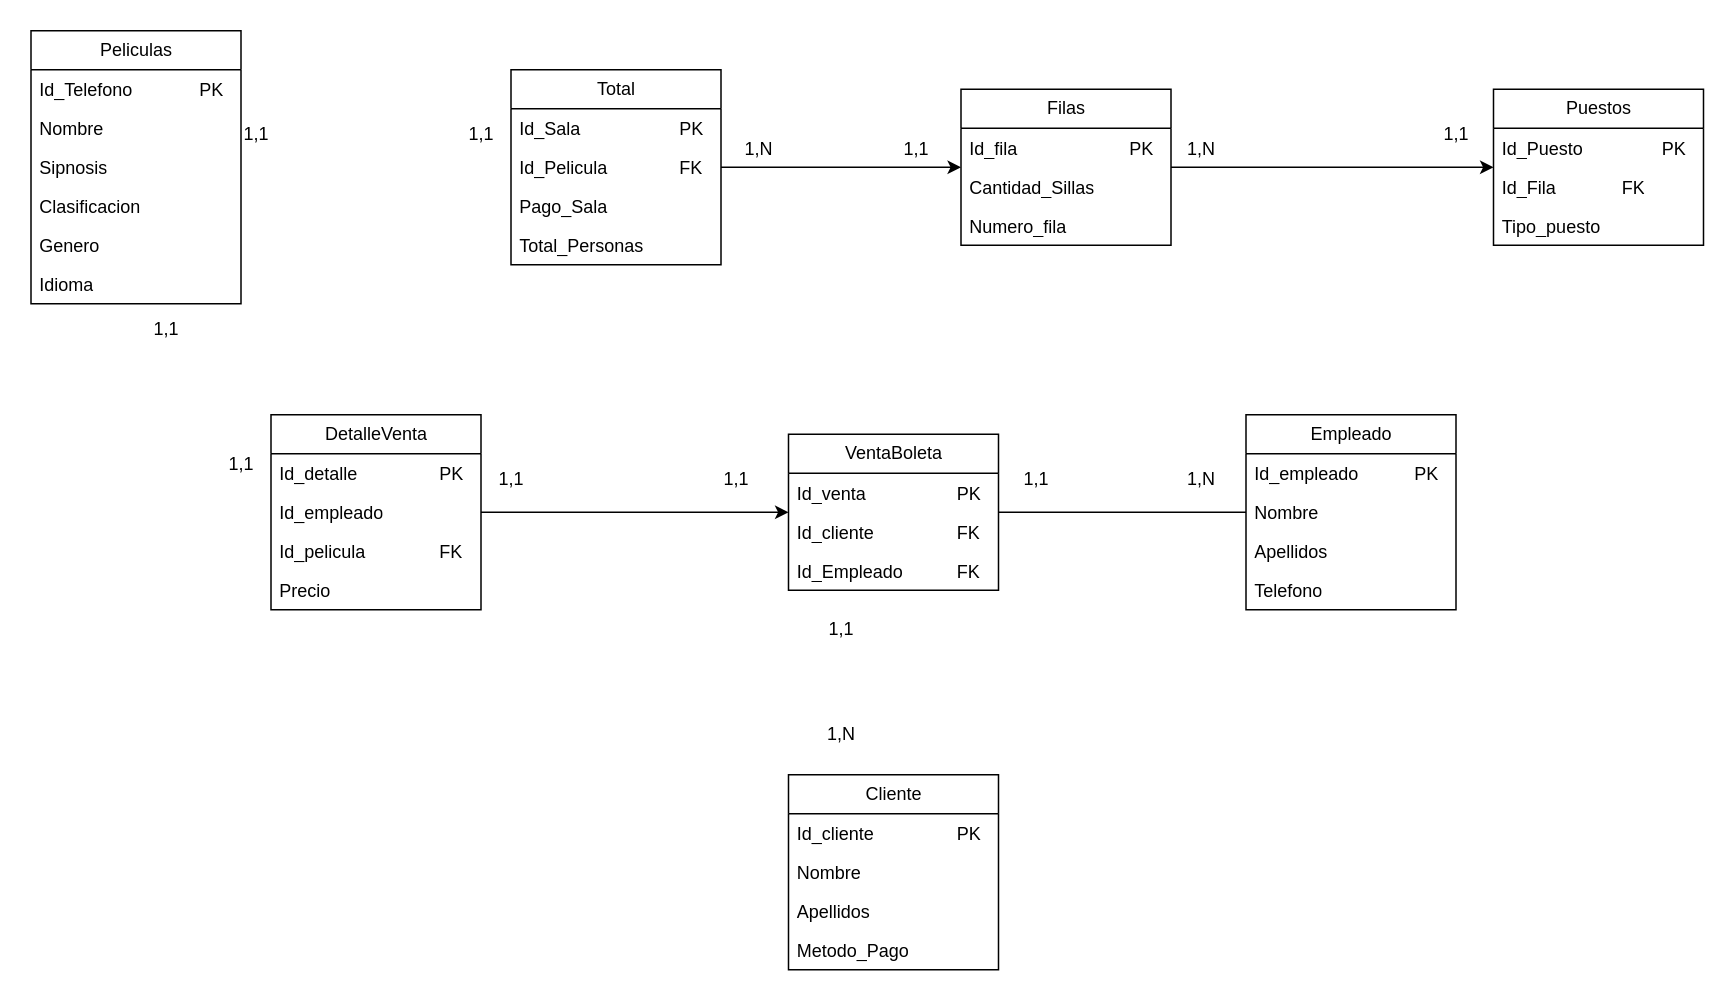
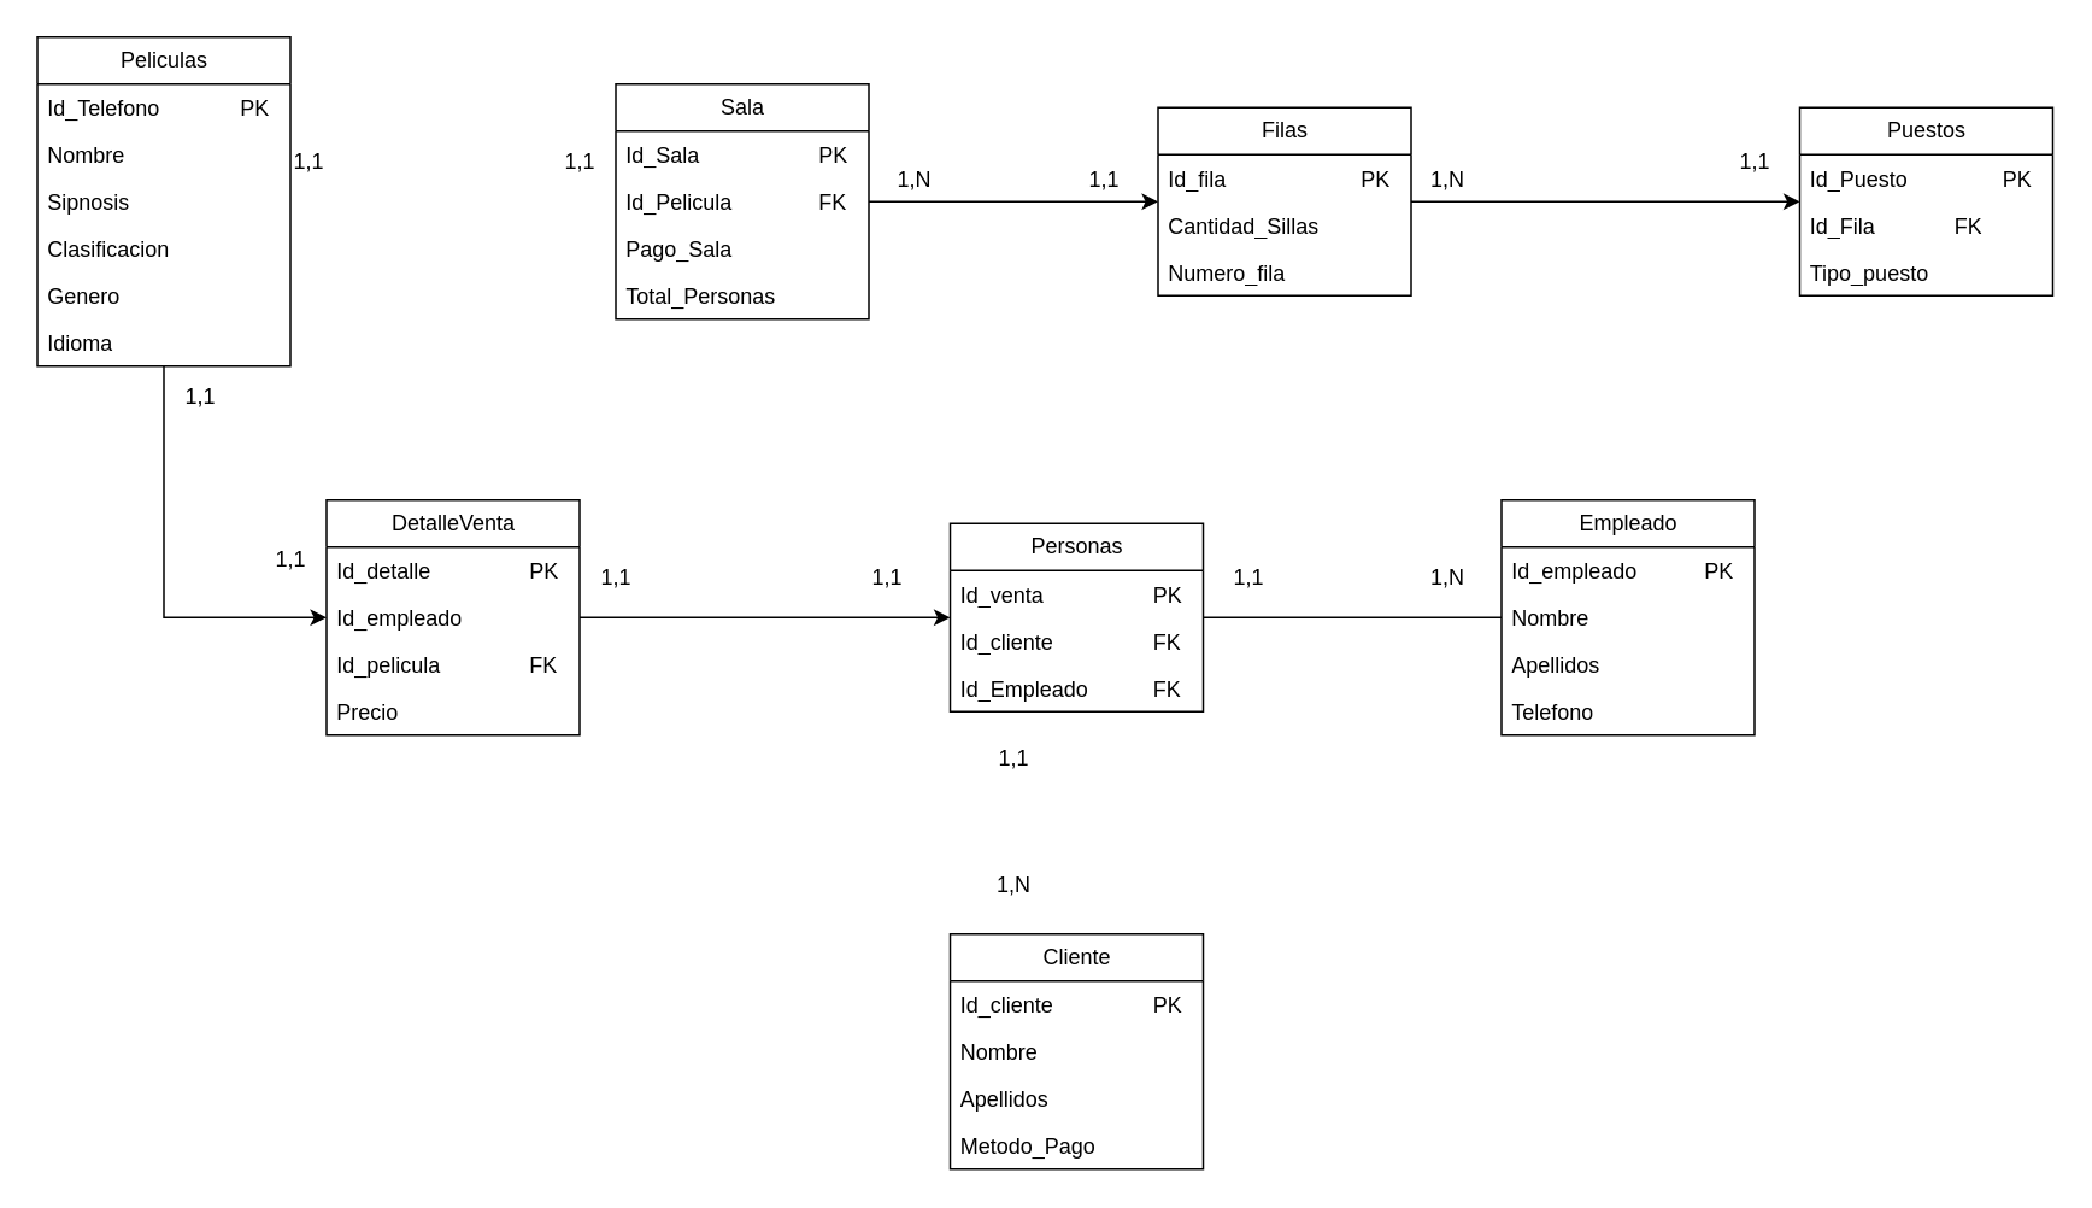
  <mxCell id="0" />
  <mxCell id="1" parent="0" />
+ <mxCell id="2" style="edgeStyle=orthogonalEdgeStyle;rounded=0;orthogonalLoop=1;jettySize=auto;html=1;" edge="1" parent="1" source="3" target="39"><mxGeometry relative="1" as="geometry" /></mxCell>
  <mxCell id="3" value="Peliculas" style="swimlane;fontStyle=0;childLayout=stackLayout;horizontal=1;startSize=26;fillColor=none;horizontalStack=0;resizeParent=1;resizeParentMax=0;resizeLast=0;collapsible=1;marginBottom=0;html=1;" vertex="1" parent="1"><mxGeometry y="20" width="140" height="182" as="geometry" x="20" /></mxCell>
  <mxCell id="4" value="Id_Telefono&lt;span style=&quot;white-space: pre;&quot;&gt;&#09;&lt;/span&gt;&lt;span style=&quot;white-space: pre;&quot;&gt;&#09;&lt;/span&gt;PK" style="text;strokeColor=none;fillColor=none;align=left;verticalAlign=top;spacingLeft=4;spacingRight=4;overflow=hidden;rotatable=0;points=[[0,0.5],[1,0.5]];portConstraint=eastwest;whiteSpace=wrap;html=1;" vertex="1" parent="3"><mxGeometry y="26" width="140" height="26" as="geometry" /></mxCell>
  <mxCell id="5" value="Nombre" style="text;strokeColor=none;fillColor=none;align=left;verticalAlign=top;spacingLeft=4;spacingRight=4;overflow=hidden;rotatable=0;points=[[0,0.5],[1,0.5]];portConstraint=eastwest;whiteSpace=wrap;html=1;" vertex="1" parent="3"><mxGeometry y="52" width="140" height="26" as="geometry" /></mxCell>
  <mxCell id="6" value="Sipnosis" style="text;strokeColor=none;fillColor=none;align=left;verticalAlign=top;spacingLeft=4;spacingRight=4;overflow=hidden;rotatable=0;points=[[0,0.5],[1,0.5]];portConstraint=eastwest;whiteSpace=wrap;html=1;" vertex="1" parent="3"><mxGeometry y="78" width="140" height="26" as="geometry" /></mxCell>
  <mxCell id="7" value="Clasificacion" style="text;strokeColor=none;fillColor=none;align=left;verticalAlign=top;spacingLeft=4;spacingRight=4;overflow=hidden;rotatable=0;points=[[0,0.5],[1,0.5]];portConstraint=eastwest;whiteSpace=wrap;html=1;" vertex="1" parent="3"><mxGeometry y="104" width="140" height="26" as="geometry" /></mxCell>
  <mxCell id="8" value="Genero" style="text;strokeColor=none;fillColor=none;align=left;verticalAlign=top;spacingLeft=4;spacingRight=4;overflow=hidden;rotatable=0;points=[[0,0.5],[1,0.5]];portConstraint=eastwest;whiteSpace=wrap;html=1;" vertex="1" parent="3"><mxGeometry y="130" width="140" height="26" as="geometry" /></mxCell>
  <mxCell id="9" value="Idioma" style="text;strokeColor=none;fillColor=none;align=left;verticalAlign=top;spacingLeft=4;spacingRight=4;overflow=hidden;rotatable=0;points=[[0,0.5],[1,0.5]];portConstraint=eastwest;whiteSpace=wrap;html=1;" vertex="1" parent="3"><mxGeometry y="156" width="140" height="26" as="geometry" /></mxCell>
  <mxCell id="10" style="edgeStyle=orthogonalEdgeStyle;rounded=0;orthogonalLoop=1;jettySize=auto;html=1;" edge="1" parent="1" source="11" target="17"><mxGeometry relative="1" as="geometry" /></mxCell>
- <mxCell id="11" value="Total" style="swimlane;fontStyle=0;childLayout=stackLayout;horizontal=1;startSize=26;fillColor=none;horizontalStack=0;resizeParent=1;resizeParentMax=0;resizeLast=0;collapsible=1;marginBottom=0;html=1;" vertex="1" parent="1"><mxGeometry x="340" y="46" width="140" height="130" as="geometry" /></mxCell>
+ <mxCell id="11" value="Sala" style="swimlane;fontStyle=0;childLayout=stackLayout;horizontal=1;startSize=26;fillColor=none;horizontalStack=0;resizeParent=1;resizeParentMax=0;resizeLast=0;collapsible=1;marginBottom=0;html=1;" vertex="1" parent="1"><mxGeometry x="340" y="46" width="140" height="130" as="geometry" /></mxCell>
  <mxCell id="12" value="Id_Sala&lt;span style=&quot;white-space: pre;&quot;&gt;&#09;&lt;/span&gt;&lt;span style=&quot;white-space: pre;&quot;&gt;&#09;&lt;/span&gt;&lt;span style=&quot;white-space: pre;&quot;&gt;&#09;&lt;/span&gt;PK" style="text;strokeColor=none;fillColor=none;align=left;verticalAlign=top;spacingLeft=4;spacingRight=4;overflow=hidden;rotatable=0;points=[[0,0.5],[1,0.5]];portConstraint=eastwest;whiteSpace=wrap;html=1;" vertex="1" parent="11"><mxGeometry y="26" width="140" height="26" as="geometry" /></mxCell>
  <mxCell id="13" value="Id_Pelicula&lt;span style=&quot;white-space: pre;&quot;&gt;&#09;&lt;/span&gt;&lt;span style=&quot;white-space: pre;&quot;&gt;&#09;&lt;/span&gt;FK" style="text;strokeColor=none;fillColor=none;align=left;verticalAlign=top;spacingLeft=4;spacingRight=4;overflow=hidden;rotatable=0;points=[[0,0.5],[1,0.5]];portConstraint=eastwest;whiteSpace=wrap;html=1;" vertex="1" parent="11"><mxGeometry y="52" width="140" height="26" as="geometry" /></mxCell>
  <mxCell id="14" value="Pago_Sala" style="text;strokeColor=none;fillColor=none;align=left;verticalAlign=top;spacingLeft=4;spacingRight=4;overflow=hidden;rotatable=0;points=[[0,0.5],[1,0.5]];portConstraint=eastwest;whiteSpace=wrap;html=1;" vertex="1" parent="11"><mxGeometry y="78" width="140" height="26" as="geometry" /></mxCell>
  <mxCell id="15" value="Total_Personas" style="text;strokeColor=none;fillColor=none;align=left;verticalAlign=top;spacingLeft=4;spacingRight=4;overflow=hidden;rotatable=0;points=[[0,0.5],[1,0.5]];portConstraint=eastwest;whiteSpace=wrap;html=1;" vertex="1" parent="11"><mxGeometry y="104" width="140" height="26" as="geometry" /></mxCell>
  <mxCell id="16" style="edgeStyle=orthogonalEdgeStyle;rounded=0;orthogonalLoop=1;jettySize=auto;html=1;" edge="1" parent="1" source="17" target="42"><mxGeometry relative="1" as="geometry" /></mxCell>
  <mxCell id="17" value="Filas" style="swimlane;fontStyle=0;childLayout=stackLayout;horizontal=1;startSize=26;fillColor=none;horizontalStack=0;resizeParent=1;resizeParentMax=0;resizeLast=0;collapsible=1;marginBottom=0;html=1;" vertex="1" parent="1"><mxGeometry x="640" y="59" width="140" height="104" as="geometry" /></mxCell>
  <mxCell id="18" value="Id_fila&lt;span style=&quot;white-space: pre;&quot;&gt;&#09;&lt;/span&gt;&lt;span style=&quot;white-space: pre;&quot;&gt;&#09;&lt;/span&gt;&lt;span style=&quot;white-space: pre;&quot;&gt;&#09;&lt;/span&gt;PK" style="text;strokeColor=none;fillColor=none;align=left;verticalAlign=top;spacingLeft=4;spacingRight=4;overflow=hidden;rotatable=0;points=[[0,0.5],[1,0.5]];portConstraint=eastwest;whiteSpace=wrap;html=1;" vertex="1" parent="17"><mxGeometry y="26" width="140" height="26" as="geometry" /></mxCell>
  <mxCell id="19" value="Cantidad_Sillas" style="text;strokeColor=none;fillColor=none;align=left;verticalAlign=top;spacingLeft=4;spacingRight=4;overflow=hidden;rotatable=0;points=[[0,0.5],[1,0.5]];portConstraint=eastwest;whiteSpace=wrap;html=1;" vertex="1" parent="17"><mxGeometry y="52" width="140" height="26" as="geometry" /></mxCell>
  <mxCell id="20" value="Numero_fila" style="text;strokeColor=none;fillColor=none;align=left;verticalAlign=top;spacingLeft=4;spacingRight=4;overflow=hidden;rotatable=0;points=[[0,0.5],[1,0.5]];portConstraint=eastwest;whiteSpace=wrap;html=1;" vertex="1" parent="17"><mxGeometry y="78" width="140" height="26" as="geometry" /></mxCell>
  <mxCell id="21" style="edgeStyle=orthogonalEdgeStyle;rounded=0;orthogonalLoop=1;jettySize=auto;html=1;endArrow=none;" edge="1" parent="1" source="22" target="32"><mxGeometry relative="1" as="geometry" /></mxCell>
  <mxCell id="22" value="Empleado" style="swimlane;fontStyle=0;childLayout=stackLayout;horizontal=1;startSize=26;fillColor=none;horizontalStack=0;resizeParent=1;resizeParentMax=0;resizeLast=0;collapsible=1;marginBottom=0;html=1;" vertex="1" parent="1"><mxGeometry x="830" y="276" width="140" height="130" as="geometry" /></mxCell>
  <mxCell id="23" value="Id_empleado&lt;span style=&quot;white-space: pre;&quot;&gt;&#09;&lt;/span&gt;&lt;span style=&quot;white-space: pre;&quot;&gt;&#09;&lt;/span&gt;PK" style="text;strokeColor=none;fillColor=none;align=left;verticalAlign=top;spacingLeft=4;spacingRight=4;overflow=hidden;rotatable=0;points=[[0,0.5],[1,0.5]];portConstraint=eastwest;whiteSpace=wrap;html=1;" vertex="1" parent="22"><mxGeometry y="26" width="140" height="26" as="geometry" /></mxCell>
  <mxCell id="24" value="Nombre" style="text;strokeColor=none;fillColor=none;align=left;verticalAlign=top;spacingLeft=4;spacingRight=4;overflow=hidden;rotatable=0;points=[[0,0.5],[1,0.5]];portConstraint=eastwest;whiteSpace=wrap;html=1;" vertex="1" parent="22"><mxGeometry y="52" width="140" height="26" as="geometry" /></mxCell>
  <mxCell id="25" value="Apellidos" style="text;strokeColor=none;fillColor=none;align=left;verticalAlign=top;spacingLeft=4;spacingRight=4;overflow=hidden;rotatable=0;points=[[0,0.5],[1,0.5]];portConstraint=eastwest;whiteSpace=wrap;html=1;" vertex="1" parent="22"><mxGeometry y="78" width="140" height="26" as="geometry" /></mxCell>
  <mxCell id="26" value="Telefono" style="text;strokeColor=none;fillColor=none;align=left;verticalAlign=top;spacingLeft=4;spacingRight=4;overflow=hidden;rotatable=0;points=[[0,0.5],[1,0.5]];portConstraint=eastwest;whiteSpace=wrap;html=1;" vertex="1" parent="22"><mxGeometry y="104" width="140" height="26" as="geometry" /></mxCell>
  <mxCell id="27" value="Cliente" style="swimlane;fontStyle=0;childLayout=stackLayout;horizontal=1;startSize=26;fillColor=none;horizontalStack=0;resizeParent=1;resizeParentMax=0;resizeLast=0;collapsible=1;marginBottom=0;html=1;" vertex="1" parent="1"><mxGeometry x="525" y="516" width="140" height="130" as="geometry" /></mxCell>
  <mxCell id="28" value="Id_cliente&lt;span style=&quot;white-space: pre;&quot;&gt;&#09;&lt;/span&gt;&lt;span style=&quot;white-space: pre;&quot;&gt;&#09;&lt;/span&gt;&lt;span style=&quot;white-space: pre;&quot;&gt;&#09;&lt;/span&gt;PK" style="text;strokeColor=none;fillColor=none;align=left;verticalAlign=top;spacingLeft=4;spacingRight=4;overflow=hidden;rotatable=0;points=[[0,0.5],[1,0.5]];portConstraint=eastwest;whiteSpace=wrap;html=1;" vertex="1" parent="27"><mxGeometry y="26" width="140" height="26" as="geometry" /></mxCell>
  <mxCell id="29" value="Nombre" style="text;strokeColor=none;fillColor=none;align=left;verticalAlign=top;spacingLeft=4;spacingRight=4;overflow=hidden;rotatable=0;points=[[0,0.5],[1,0.5]];portConstraint=eastwest;whiteSpace=wrap;html=1;" vertex="1" parent="27"><mxGeometry y="52" width="140" height="26" as="geometry" /></mxCell>
  <mxCell id="30" value="Apellidos" style="text;strokeColor=none;fillColor=none;align=left;verticalAlign=top;spacingLeft=4;spacingRight=4;overflow=hidden;rotatable=0;points=[[0,0.5],[1,0.5]];portConstraint=eastwest;whiteSpace=wrap;html=1;" vertex="1" parent="27"><mxGeometry y="78" width="140" height="26" as="geometry" /></mxCell>
  <mxCell id="31" value="Metodo_Pago" style="text;strokeColor=none;fillColor=none;align=left;verticalAlign=top;spacingLeft=4;spacingRight=4;overflow=hidden;rotatable=0;points=[[0,0.5],[1,0.5]];portConstraint=eastwest;whiteSpace=wrap;html=1;" vertex="1" parent="27"><mxGeometry y="104" width="140" height="26" as="geometry" /></mxCell>
- <mxCell id="32" value="VentaBoleta" style="swimlane;fontStyle=0;childLayout=stackLayout;horizontal=1;startSize=26;fillColor=none;horizontalStack=0;resizeParent=1;resizeParentMax=0;resizeLast=0;collapsible=1;marginBottom=0;html=1;" vertex="1" parent="1"><mxGeometry x="525" y="289" width="140" height="104" as="geometry" /></mxCell>
+ <mxCell id="32" value="Personas" style="swimlane;fontStyle=0;childLayout=stackLayout;horizontal=1;startSize=26;fillColor=none;horizontalStack=0;resizeParent=1;resizeParentMax=0;resizeLast=0;collapsible=1;marginBottom=0;html=1;" vertex="1" parent="1"><mxGeometry x="525" y="289" width="140" height="104" as="geometry" /></mxCell>
  <mxCell id="33" value="Id_venta&lt;span style=&quot;white-space: pre;&quot;&gt;&#09;&lt;/span&gt;&lt;span style=&quot;white-space: pre;&quot;&gt;&#09;&lt;/span&gt;&lt;span style=&quot;white-space: pre;&quot;&gt;&#09;&lt;/span&gt;PK" style="text;strokeColor=none;fillColor=none;align=left;verticalAlign=top;spacingLeft=4;spacingRight=4;overflow=hidden;rotatable=0;points=[[0,0.5],[1,0.5]];portConstraint=eastwest;whiteSpace=wrap;html=1;" vertex="1" parent="32"><mxGeometry y="26" width="140" height="26" as="geometry" /></mxCell>
  <mxCell id="34" value="Id_cliente&lt;span style=&quot;white-space: pre;&quot;&gt;&#09;&lt;/span&gt;&lt;span style=&quot;white-space: pre;&quot;&gt;&#09;&lt;/span&gt;&lt;span style=&quot;white-space: pre;&quot;&gt;&#09;&lt;/span&gt;FK" style="text;strokeColor=none;fillColor=none;align=left;verticalAlign=top;spacingLeft=4;spacingRight=4;overflow=hidden;rotatable=0;points=[[0,0.5],[1,0.5]];portConstraint=eastwest;whiteSpace=wrap;html=1;" vertex="1" parent="32"><mxGeometry y="52" width="140" height="26" as="geometry" /></mxCell>
  <mxCell id="35" value="Id_Empleado&lt;span style=&quot;white-space: pre;&quot;&gt;&#09;&lt;/span&gt;&lt;span style=&quot;white-space: pre;&quot;&gt;&#09;&lt;/span&gt;FK&amp;nbsp;" style="text;strokeColor=none;fillColor=none;align=left;verticalAlign=top;spacingLeft=4;spacingRight=4;overflow=hidden;rotatable=0;points=[[0,0.5],[1,0.5]];portConstraint=eastwest;whiteSpace=wrap;html=1;" vertex="1" parent="32"><mxGeometry y="78" width="140" height="26" as="geometry" /></mxCell>
  <mxCell id="36" style="edgeStyle=orthogonalEdgeStyle;rounded=0;orthogonalLoop=1;jettySize=auto;html=1;" edge="1" parent="1" source="37" target="32"><mxGeometry relative="1" as="geometry" /></mxCell>
  <mxCell id="37" value="DetalleVenta" style="swimlane;fontStyle=0;childLayout=stackLayout;horizontal=1;startSize=26;fillColor=none;horizontalStack=0;resizeParent=1;resizeParentMax=0;resizeLast=0;collapsible=1;marginBottom=0;html=1;" vertex="1" parent="1"><mxGeometry x="180" y="276" width="140" height="130" as="geometry" /></mxCell>
  <mxCell id="38" value="Id_detalle&lt;span style=&quot;white-space: pre;&quot;&gt;&#09;&lt;/span&gt;&lt;span style=&quot;white-space: pre;&quot;&gt;&#09;&lt;/span&gt;PK" style="text;strokeColor=none;fillColor=none;align=left;verticalAlign=top;spacingLeft=4;spacingRight=4;overflow=hidden;rotatable=0;points=[[0,0.5],[1,0.5]];portConstraint=eastwest;whiteSpace=wrap;html=1;" vertex="1" parent="37"><mxGeometry y="26" width="140" height="26" as="geometry" /></mxCell>
  <mxCell id="39" value="Id_empleado" style="text;strokeColor=none;fillColor=none;align=left;verticalAlign=top;spacingLeft=4;spacingRight=4;overflow=hidden;rotatable=0;points=[[0,0.5],[1,0.5]];portConstraint=eastwest;whiteSpace=wrap;html=1;" vertex="1" parent="37"><mxGeometry y="52" width="140" height="26" as="geometry" /></mxCell>
  <mxCell id="40" value="Id_pelicula&lt;span style=&quot;white-space: pre;&quot;&gt;&#09;&lt;/span&gt;&lt;span style=&quot;white-space: pre;&quot;&gt;&#09;&lt;/span&gt;FK" style="text;strokeColor=none;fillColor=none;align=left;verticalAlign=top;spacingLeft=4;spacingRight=4;overflow=hidden;rotatable=0;points=[[0,0.5],[1,0.5]];portConstraint=eastwest;whiteSpace=wrap;html=1;" vertex="1" parent="37"><mxGeometry y="78" width="140" height="26" as="geometry" /></mxCell>
  <mxCell id="41" value="Precio" style="text;strokeColor=none;fillColor=none;align=left;verticalAlign=top;spacingLeft=4;spacingRight=4;overflow=hidden;rotatable=0;points=[[0,0.5],[1,0.5]];portConstraint=eastwest;whiteSpace=wrap;html=1;" vertex="1" parent="37"><mxGeometry y="104" width="140" height="26" as="geometry" /></mxCell>
  <mxCell id="42" value="Puestos" style="swimlane;fontStyle=0;childLayout=stackLayout;horizontal=1;startSize=26;fillColor=none;horizontalStack=0;resizeParent=1;resizeParentMax=0;resizeLast=0;collapsible=1;marginBottom=0;html=1;" vertex="1" parent="1"><mxGeometry x="995" y="59" width="140" height="104" as="geometry" /></mxCell>
  <mxCell id="43" value="Id_Puesto&lt;span style=&quot;white-space: pre;&quot;&gt;&#09;&lt;/span&gt;&lt;span style=&quot;white-space: pre;&quot;&gt;&#09;&lt;/span&gt;PK" style="text;strokeColor=none;fillColor=none;align=left;verticalAlign=top;spacingLeft=4;spacingRight=4;overflow=hidden;rotatable=0;points=[[0,0.5],[1,0.5]];portConstraint=eastwest;whiteSpace=wrap;html=1;" vertex="1" parent="42"><mxGeometry y="26" width="140" height="26" as="geometry" /></mxCell>
  <mxCell id="44" value="Id_Fila&lt;span style=&quot;white-space: pre;&quot;&gt;&#09;&lt;/span&gt;&lt;span style=&quot;white-space: pre;&quot;&gt;&#09;&lt;/span&gt;FK" style="text;strokeColor=none;fillColor=none;align=left;verticalAlign=top;spacingLeft=4;spacingRight=4;overflow=hidden;rotatable=0;points=[[0,0.5],[1,0.5]];portConstraint=eastwest;whiteSpace=wrap;html=1;" vertex="1" parent="42"><mxGeometry y="52" width="140" height="26" as="geometry" /></mxCell>
  <mxCell id="45" value="Tipo_puesto" style="text;strokeColor=none;fillColor=none;align=left;verticalAlign=top;spacingLeft=4;spacingRight=4;overflow=hidden;rotatable=0;points=[[0,0.5],[1,0.5]];portConstraint=eastwest;whiteSpace=wrap;html=1;" vertex="1" parent="42"><mxGeometry y="78" width="140" height="26" as="geometry" /></mxCell>
  <mxCell id="46" value="1,1" style="text;html=1;align=center;verticalAlign=middle;resizable=0;points=[];autosize=1;strokeColor=none;fillColor=none;" vertex="1" parent="1"><mxGeometry x="150" y="74" width="40" height="30" as="geometry" /></mxCell>
  <mxCell id="47" value="1,1" style="text;html=1;align=center;verticalAlign=middle;resizable=0;points=[];autosize=1;strokeColor=none;fillColor=none;" vertex="1" parent="1"><mxGeometry x="300" y="74" width="40" height="30" as="geometry" /></mxCell>
  <mxCell id="48" value="1,N" style="text;html=1;align=center;verticalAlign=middle;resizable=0;points=[];autosize=1;strokeColor=none;fillColor=none;" vertex="1" parent="1"><mxGeometry x="485" y="84" width="40" height="30" as="geometry" /></mxCell>
  <mxCell id="49" value="1,1" style="text;html=1;align=center;verticalAlign=middle;resizable=0;points=[];autosize=1;strokeColor=none;fillColor=none;" vertex="1" parent="1"><mxGeometry x="590" y="84" width="40" height="30" as="geometry" /></mxCell>
  <mxCell id="50" value="1,N" style="text;html=1;align=center;verticalAlign=middle;resizable=0;points=[];autosize=1;strokeColor=none;fillColor=none;" vertex="1" parent="1"><mxGeometry x="780" y="84" width="40" height="30" as="geometry" /></mxCell>
  <mxCell id="51" value="1,1" style="text;html=1;align=center;verticalAlign=middle;resizable=0;points=[];autosize=1;strokeColor=none;fillColor=none;" vertex="1" parent="1"><mxGeometry x="950" y="74" width="40" height="30" as="geometry" /></mxCell>
  <mxCell id="52" value="1,N" style="text;html=1;align=center;verticalAlign=middle;resizable=0;points=[];autosize=1;strokeColor=none;fillColor=none;" vertex="1" parent="1"><mxGeometry x="780" y="304" width="40" height="30" as="geometry" /></mxCell>
  <mxCell id="53" value="1,1" style="text;html=1;align=center;verticalAlign=middle;resizable=0;points=[];autosize=1;strokeColor=none;fillColor=none;" vertex="1" parent="1"><mxGeometry x="670" y="304" width="40" height="30" as="geometry" /></mxCell>
  <mxCell id="54" value="1,N" style="text;html=1;align=center;verticalAlign=middle;resizable=0;points=[];autosize=1;strokeColor=none;fillColor=none;" vertex="1" parent="1"><mxGeometry x="540" y="474" width="40" height="30" as="geometry" /></mxCell>
  <mxCell id="55" value="1,1" style="text;html=1;align=center;verticalAlign=middle;resizable=0;points=[];autosize=1;strokeColor=none;fillColor=none;" vertex="1" parent="1"><mxGeometry x="540" y="404" width="40" height="30" as="geometry" /></mxCell>
  <mxCell id="56" value="1,1" style="text;html=1;align=center;verticalAlign=middle;resizable=0;points=[];autosize=1;strokeColor=none;fillColor=none;" vertex="1" parent="1"><mxGeometry x="320" y="304" width="40" height="30" as="geometry" /></mxCell>
  <mxCell id="57" value="1,1" style="text;html=1;align=center;verticalAlign=middle;resizable=0;points=[];autosize=1;strokeColor=none;fillColor=none;" vertex="1" parent="1"><mxGeometry x="470" y="304" width="40" height="30" as="geometry" /></mxCell>
  <mxCell id="58" value="1,1" style="text;html=1;align=center;verticalAlign=middle;resizable=0;points=[];autosize=1;strokeColor=none;fillColor=none;" vertex="1" parent="1"><mxGeometry x="90" y="204" width="40" height="30" as="geometry" /></mxCell>
  <mxCell id="59" value="1,1" style="text;html=1;align=center;verticalAlign=middle;resizable=0;points=[];autosize=1;strokeColor=none;fillColor=none;" vertex="1" parent="1"><mxGeometry x="140" y="294" width="40" height="30" as="geometry" /></mxCell>
